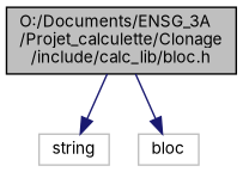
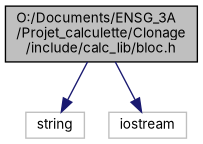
  digraph {
    fontname=Inter
    node [color=grey75 fillcolor=white fontname=Inter fontsize=10 shape=record style=filled]
    edge [color=midnightblue fontname=Inter fontsize=10 labelfontname=Helvetica labelfontsize=10 style=solid]
    n1 [color=black fillcolor=grey75 fontcolor=black height=0.2 label="O:/Documents/ENSG_3A\l/Projet_calculette/Clonage\l/include/calc_lib/bloc.h" width=0.4]
    n2 [height=0.2 label=string width=0.4]
-   n3 [height=0.2 label=bloc width=0.4]
+   n3 [height=0.2 label=iostream width=0.4]
    n1 -> n2
    n1 -> n3
  }
